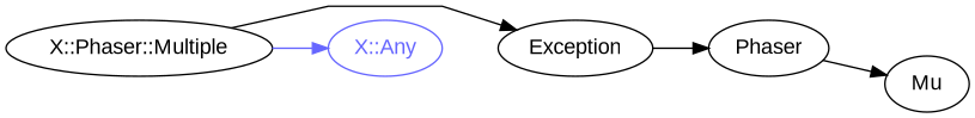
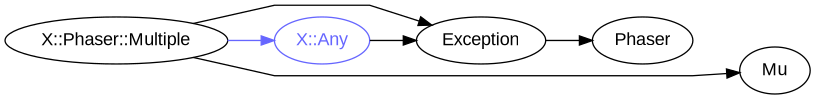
  digraph {
    fontname="Liberation Sans"
    rankdir=LR
    splines=polyline
    node [color="#000000" fontcolor="#000000" fontname="Liberation Sans"]
    edge [color="#000000" fontname="Liberation Sans"]
    "X::Phaser::Multiple"
    Exception
    n3 [color="#6666FF" fontcolor="#6666FF" label="X::Any"]
    n4 [label=Phaser]
    Mu
    "X::Phaser::Multiple" -> Exception
    "X::Phaser::Multiple" -> n3 [color="#6666FF"]
    Exception -> n4
-   n4 -> Mu
+   n3 -> Exception
+   "X::Phaser::Multiple" -> Mu
  }
